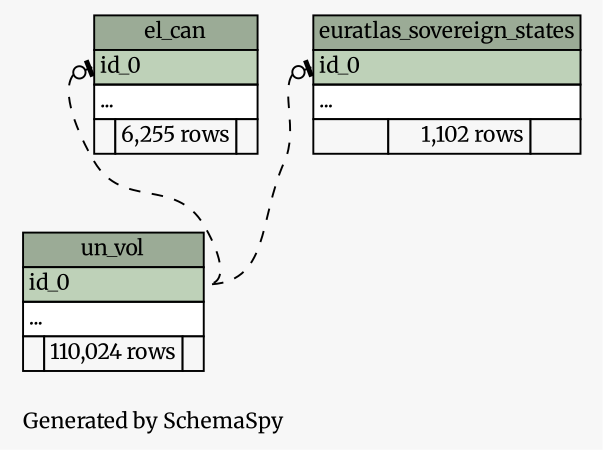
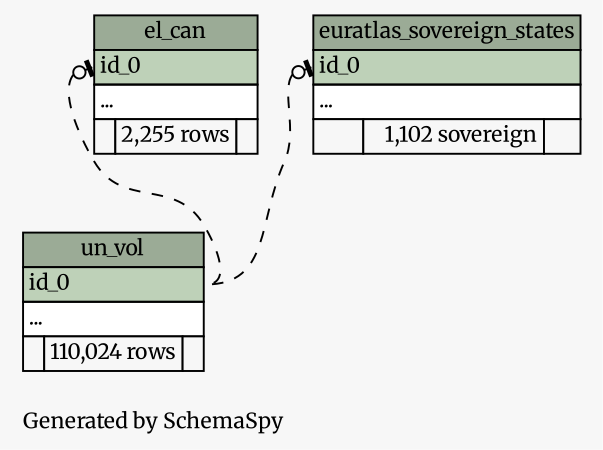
  digraph {
    bgcolor="#f7f7f7"
    fontname=Merriweather
    fontsize=11
    label="\nGenerated by SchemaSpy"
    labeljust=l
    nodesep=0.18
    rankdir=TB
    ranksep=0.46
    node [fontname=Merriweather fontsize=11 shape=plaintext]
    edge [arrowhead=none arrowsize=0.8 arrowtail=teeodot dir=back fontname=Merriweather headport="id_0:e" style=dashed tailport="id_0:w"]
-   n1 [label=<     <TABLE BORDER="0" CELLBORDER="1" CELLSPACING="0" BGCOLOR="#ffffff">       <TR><TD COLSPAN="3" BGCOLOR="#9bab96" ALIGN="CENTER">el_can</TD></TR>       <TR><TD PORT="id_0" COLSPAN="3" BGCOLOR="#bed1b8" ALIGN="LEFT">id_0</TD></TR>       <TR><TD PORT="elipses" COLSPAN="3" ALIGN="LEFT">...</TD></TR>       <TR><TD ALIGN="LEFT" BGCOLOR="#f7f7f7">  </TD><TD ALIGN="RIGHT" BGCOLOR="#f7f7f7">6,255 rows</TD><TD ALIGN="RIGHT" BGCOLOR="#f7f7f7">  </TD></TR>     </TABLE>>]
+   n1 [label=<     <TABLE BORDER="0" CELLBORDER="1" CELLSPACING="0" BGCOLOR="#ffffff">       <TR><TD COLSPAN="3" BGCOLOR="#9bab96" ALIGN="CENTER">el_can</TD></TR>       <TR><TD PORT="id_0" COLSPAN="3" BGCOLOR="#bed1b8" ALIGN="LEFT">id_0</TD></TR>       <TR><TD PORT="elipses" COLSPAN="3" ALIGN="LEFT">...</TD></TR>       <TR><TD ALIGN="LEFT" BGCOLOR="#f7f7f7">  </TD><TD ALIGN="RIGHT" BGCOLOR="#f7f7f7">2,255 rows</TD><TD ALIGN="RIGHT" BGCOLOR="#f7f7f7">  </TD></TR>     </TABLE>>]
    n2 [label=<     <TABLE BORDER="0" CELLBORDER="1" CELLSPACING="0" BGCOLOR="#ffffff">       <TR><TD COLSPAN="3" BGCOLOR="#9bab96" ALIGN="CENTER">un_vol</TD></TR>       <TR><TD PORT="id_0" COLSPAN="3" BGCOLOR="#bed1b8" ALIGN="LEFT">id_0</TD></TR>       <TR><TD PORT="elipses" COLSPAN="3" ALIGN="LEFT">...</TD></TR>       <TR><TD ALIGN="LEFT" BGCOLOR="#f7f7f7">  </TD><TD ALIGN="RIGHT" BGCOLOR="#f7f7f7">110,024 rows</TD><TD ALIGN="RIGHT" BGCOLOR="#f7f7f7">  </TD></TR>     </TABLE>>]
-   n3 [label=<     <TABLE BORDER="0" CELLBORDER="1" CELLSPACING="0" BGCOLOR="#ffffff">       <TR><TD COLSPAN="3" BGCOLOR="#9bab96" ALIGN="CENTER">euratlas_sovereign_states</TD></TR>       <TR><TD PORT="id_0" COLSPAN="3" BGCOLOR="#bed1b8" ALIGN="LEFT">id_0</TD></TR>       <TR><TD PORT="elipses" COLSPAN="3" ALIGN="LEFT">...</TD></TR>       <TR><TD ALIGN="LEFT" BGCOLOR="#f7f7f7">  </TD><TD ALIGN="RIGHT" BGCOLOR="#f7f7f7">1,102 rows</TD><TD ALIGN="RIGHT" BGCOLOR="#f7f7f7">  </TD></TR>     </TABLE>>]
+   n3 [label=<     <TABLE BORDER="0" CELLBORDER="1" CELLSPACING="0" BGCOLOR="#ffffff">       <TR><TD COLSPAN="3" BGCOLOR="#9bab96" ALIGN="CENTER">euratlas_sovereign_states</TD></TR>       <TR><TD PORT="id_0" COLSPAN="3" BGCOLOR="#bed1b8" ALIGN="LEFT">id_0</TD></TR>       <TR><TD PORT="elipses" COLSPAN="3" ALIGN="LEFT">...</TD></TR>       <TR><TD ALIGN="LEFT" BGCOLOR="#f7f7f7">  </TD><TD ALIGN="RIGHT" BGCOLOR="#f7f7f7">1,102 sovereign</TD><TD ALIGN="RIGHT" BGCOLOR="#f7f7f7">  </TD></TR>     </TABLE>>]
    n1 -> n2
    n3 -> n2
  }
